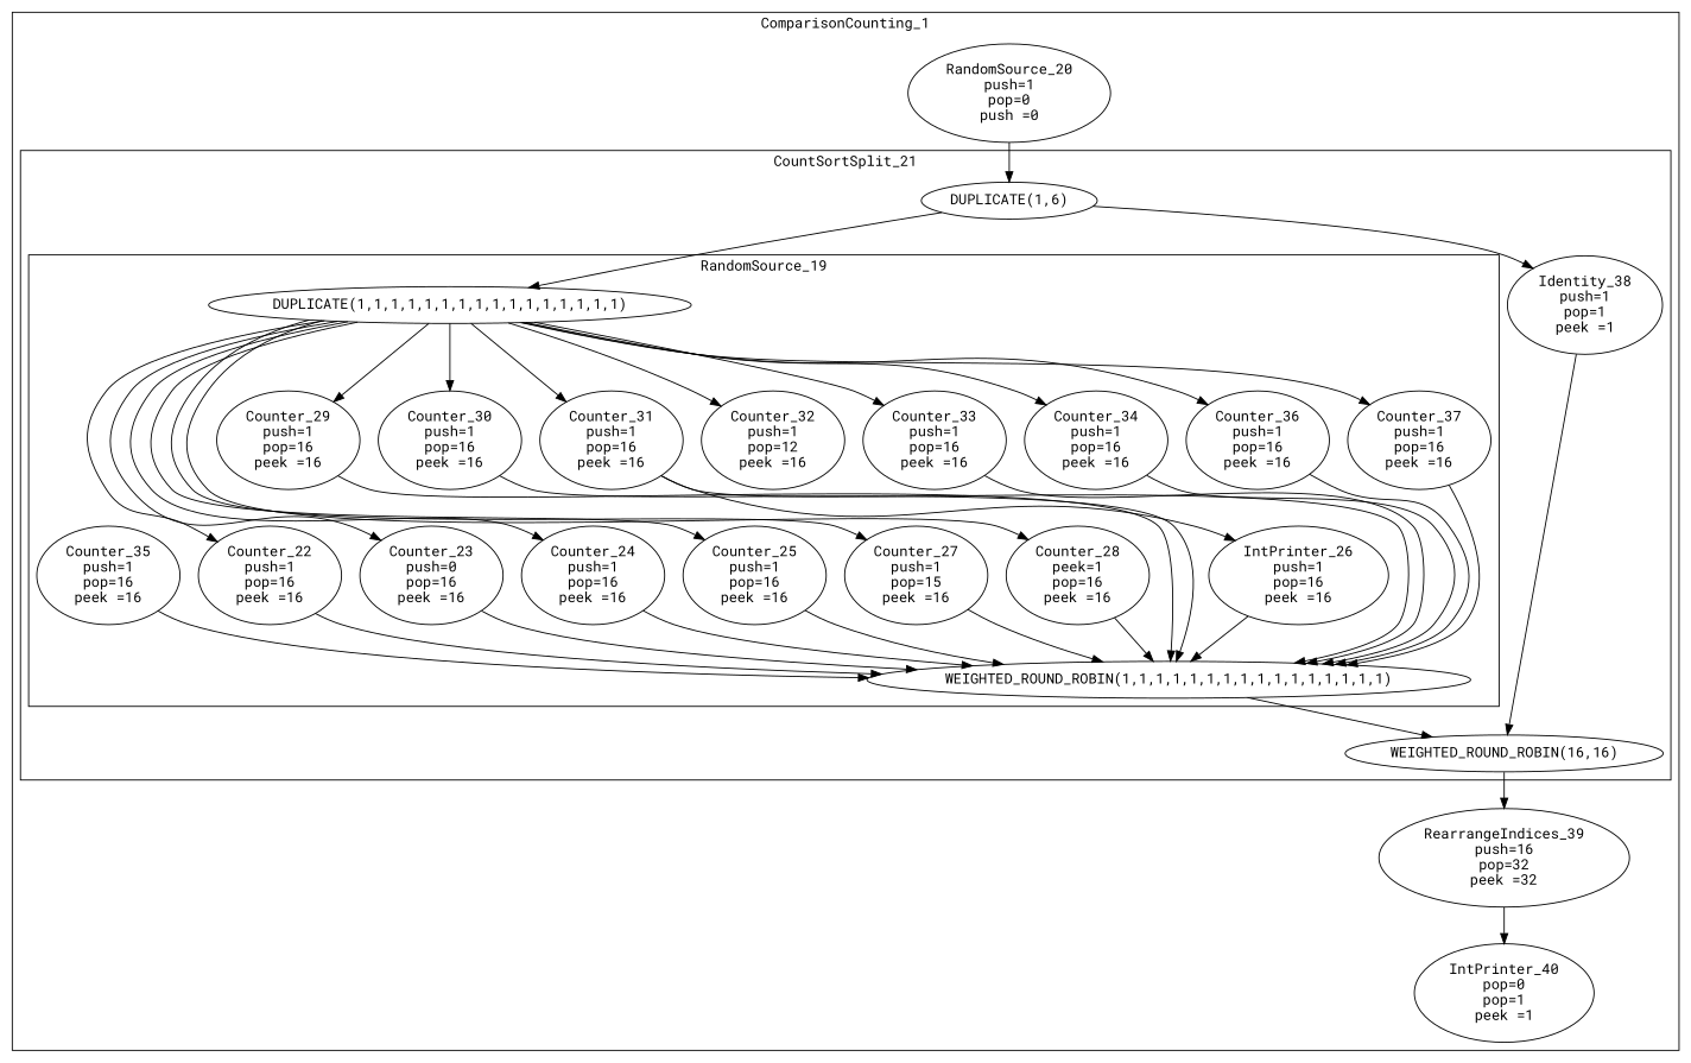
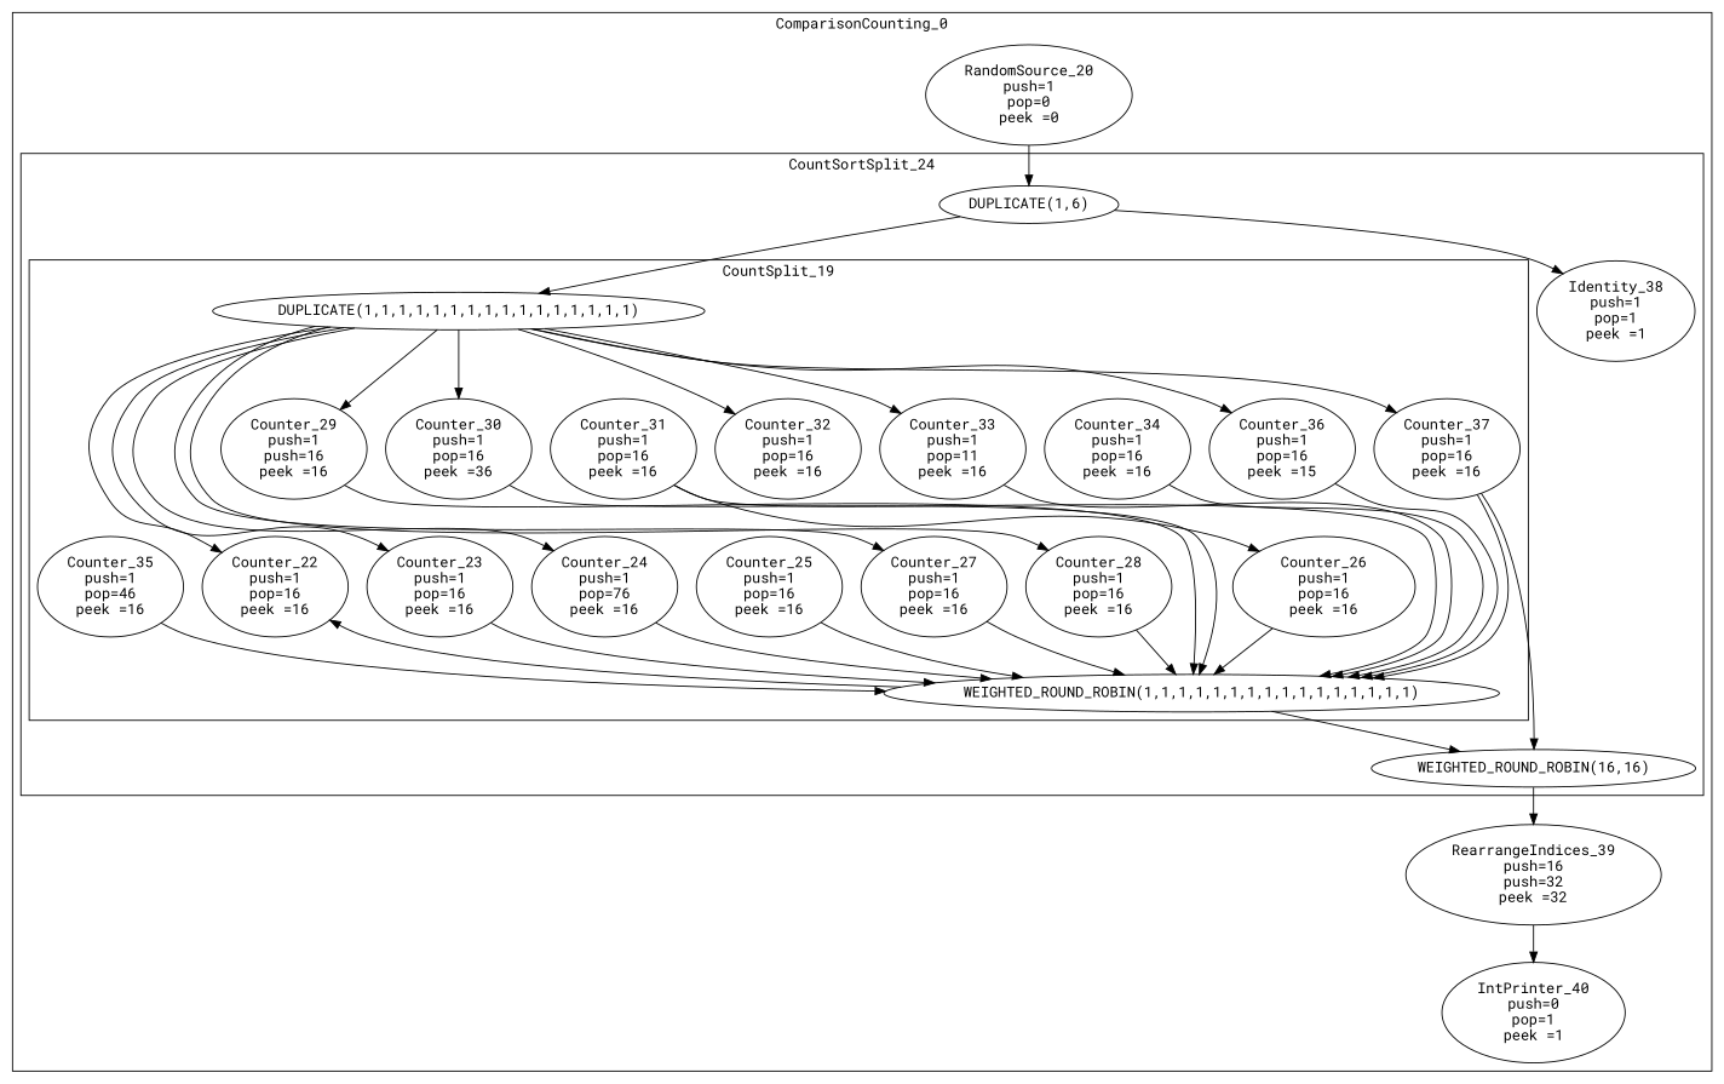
  digraph {
    fontname="Roboto Mono"
    node [fontname="Roboto Mono"]
    edge [fontname="Roboto Mono"]
    n1 [label="DUPLICATE(1,1,1,1,1,1,1,1,1,1,1,1,1,1,1,1)"]
    n2 [label="Counter_22\npush=1\npop=16\npeek =16"]
-   n3 [label="Counter_23\npush=0\npop=16\npeek =16"]
-   n4 [label="Counter_24\npush=1\npop=16\npeek =16"]
+   n3 [label="Counter_23\npush=1\npop=16\npeek =16"]
+   n4 [label="Counter_24\npush=1\npop=76\npeek =16"]
    n5 [label="Counter_25\npush=1\npop=16\npeek =16"]
-   n6 [label="IntPrinter_26\npush=1\npop=16\npeek =16"]
-   n7 [label="Counter_27\npush=1\npop=15\npeek =16"]
-   n8 [label="Counter_28\npeek=1\npop=16\npeek =16"]
-   n9 [label="Counter_29\npush=1\npop=16\npeek =16"]
-   n10 [label="Counter_30\npush=1\npop=16\npeek =16"]
+   n6 [label="Counter_26\npush=1\npop=16\npeek =16"]
+   n7 [label="Counter_27\npush=1\npop=16\npeek =16"]
+   n8 [label="Counter_28\npush=1\npop=16\npeek =16"]
+   n9 [label="Counter_29\npush=1\npush=16\npeek =16"]
+   n10 [label="Counter_30\npush=1\npop=16\npeek =36"]
    n11 [label="Counter_31\npush=1\npop=16\npeek =16"]
-   n12 [label="Counter_32\npush=1\npop=12\npeek =16"]
-   n13 [label="Counter_33\npush=1\npop=16\npeek =16"]
+   n12 [label="Counter_32\npush=1\npop=16\npeek =16"]
+   n13 [label="Counter_33\npush=1\npop=11\npeek =16"]
    n14 [label="Counter_34\npush=1\npop=16\npeek =16"]
-   n15 [label="Counter_35\npush=1\npop=16\npeek =16"]
-   n16 [label="Counter_36\npush=1\npop=16\npeek =16"]
+   n15 [label="Counter_35\npush=1\npop=46\npeek =16"]
+   n16 [label="Counter_36\npush=1\npop=16\npeek =15"]
    n17 [label="Counter_37\npush=1\npop=16\npeek =16"]
    n18 [label="WEIGHTED_ROUND_ROBIN(1,1,1,1,1,1,1,1,1,1,1,1,1,1,1,1)"]
    n19 [label="DUPLICATE(1,6)"]
    n20 [label="Identity_38\npush=1\npop=1\npeek =1"]
    n21 [label="WEIGHTED_ROUND_ROBIN(16,16)"]
-   n22 [label="RandomSource_20\npush=1\npop=0\npush =0"]
-   n23 [label="RearrangeIndices_39\npush=16\npop=32\npeek =32"]
-   n24 [label="IntPrinter_40\npop=0\npop=1\npeek =1"]
+   n22 [label="RandomSource_20\npush=1\npop=0\npeek =0"]
+   n23 [label="RearrangeIndices_39\npush=16\npush=32\npeek =32"]
+   n24 [label="IntPrinter_40\npush=0\npop=1\npeek =1"]
    subgraph cluster_1 {
-     label=ComparisonCounting_1
+     label=ComparisonCounting_0
      n22
      n23
      n24
      subgraph cluster_2 {
-       label=CountSortSplit_21
+       label=CountSortSplit_24
        n19
        n20
        n21
        subgraph cluster_3 {
-         label=RandomSource_19
+         label=CountSplit_19
          n1
          n2
          n3
          n4
          n5
          n6
          n7
          n8
          n9
          n10
          n11
          n12
          n13
          n14
          n15
          n16
          n17
          n18
        }
      }
    }
    n1 -> n2
    n1 -> n3
    n1 -> n4
-   n1 -> n5
    n1 -> n7
    n1 -> n8
    n1 -> n9
    n1 -> n10
-   n1 -> n11
    n1 -> n12
    n1 -> n13
-   n1 -> n14
    n1 -> n16
    n1 -> n17
-   n2 -> n18
+   n18 -> n2
    n3 -> n18
    n4 -> n18
    n5 -> n18
    n6 -> n18
    n7 -> n18
    n8 -> n18
    n9 -> n18
    n10 -> n18
    n11 -> n6
    n11 -> n18
    n13 -> n18
    n14 -> n18
    n15 -> n18
    n16 -> n18
    n17 -> n18
    n18 -> n21
    n19 -> n1
    n19 -> n20
-   n20 -> n21
+   n17 -> n21
    n21 -> n23
    n22 -> n19
    n23 -> n24
  }
